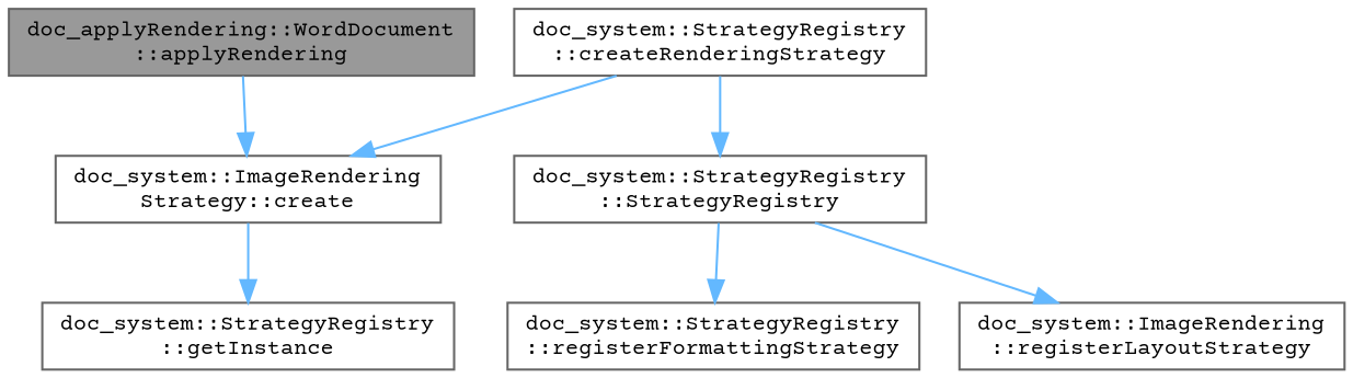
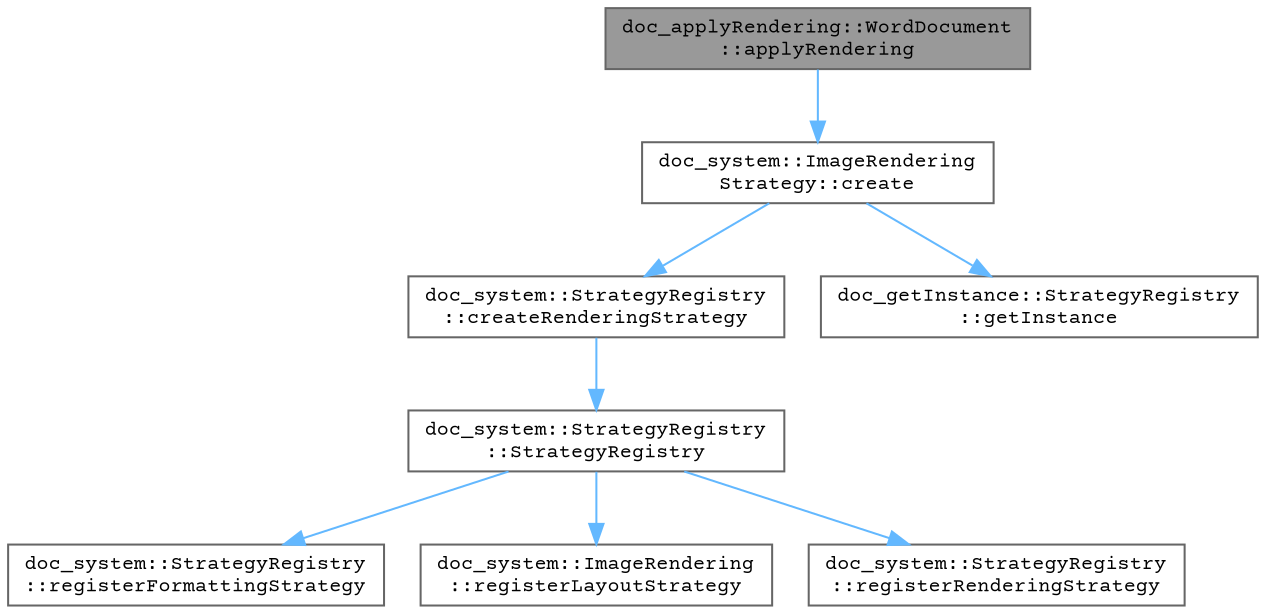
  digraph {
    fontname="Courier Prime"
    rankdir=TB
    node [color=grey40 fillcolor=white fontname="Courier Prime" fontsize=10 shape=box style=filled]
    edge [color=steelblue1 fontname="Courier Prime" fontsize=10 labelfontname=Helvetica labelfontsize=10 style=solid]
    n1 [color=gray40 fillcolor=grey60 fontcolor=black height=0.2 label="doc_applyRendering::WordDocument\l::applyRendering" width=0.4]
    n2 [height=0.2 label="doc_system::ImageRendering\lStrategy::create" width=0.4]
    n3 [height=0.2 label="doc_system::StrategyRegistry\l::createRenderingStrategy" width=0.4]
-   n4 [height=0.2 label="doc_system::StrategyRegistry\l::getInstance" width=0.4]
+   n4 [height=0.2 label="doc_getInstance::StrategyRegistry\l::getInstance" width=0.4]
    n5 [height=0.2 label="doc_system::StrategyRegistry\l::StrategyRegistry" width=0.4]
    n6 [height=0.2 label="doc_system::StrategyRegistry\l::registerFormattingStrategy" width=0.4]
    n7 [height=0.2 label="doc_system::ImageRendering\l::registerLayoutStrategy" width=0.4]
+   n8 [height=0.2 label="doc_system::StrategyRegistry\l::registerRenderingStrategy" width=0.4]
    n1 -> n2
-   n3 -> n2
+   n2 -> n3
    n2 -> n4
    n3 -> n5
    n5 -> n6
    n5 -> n7
+   n5 -> n8
  }
